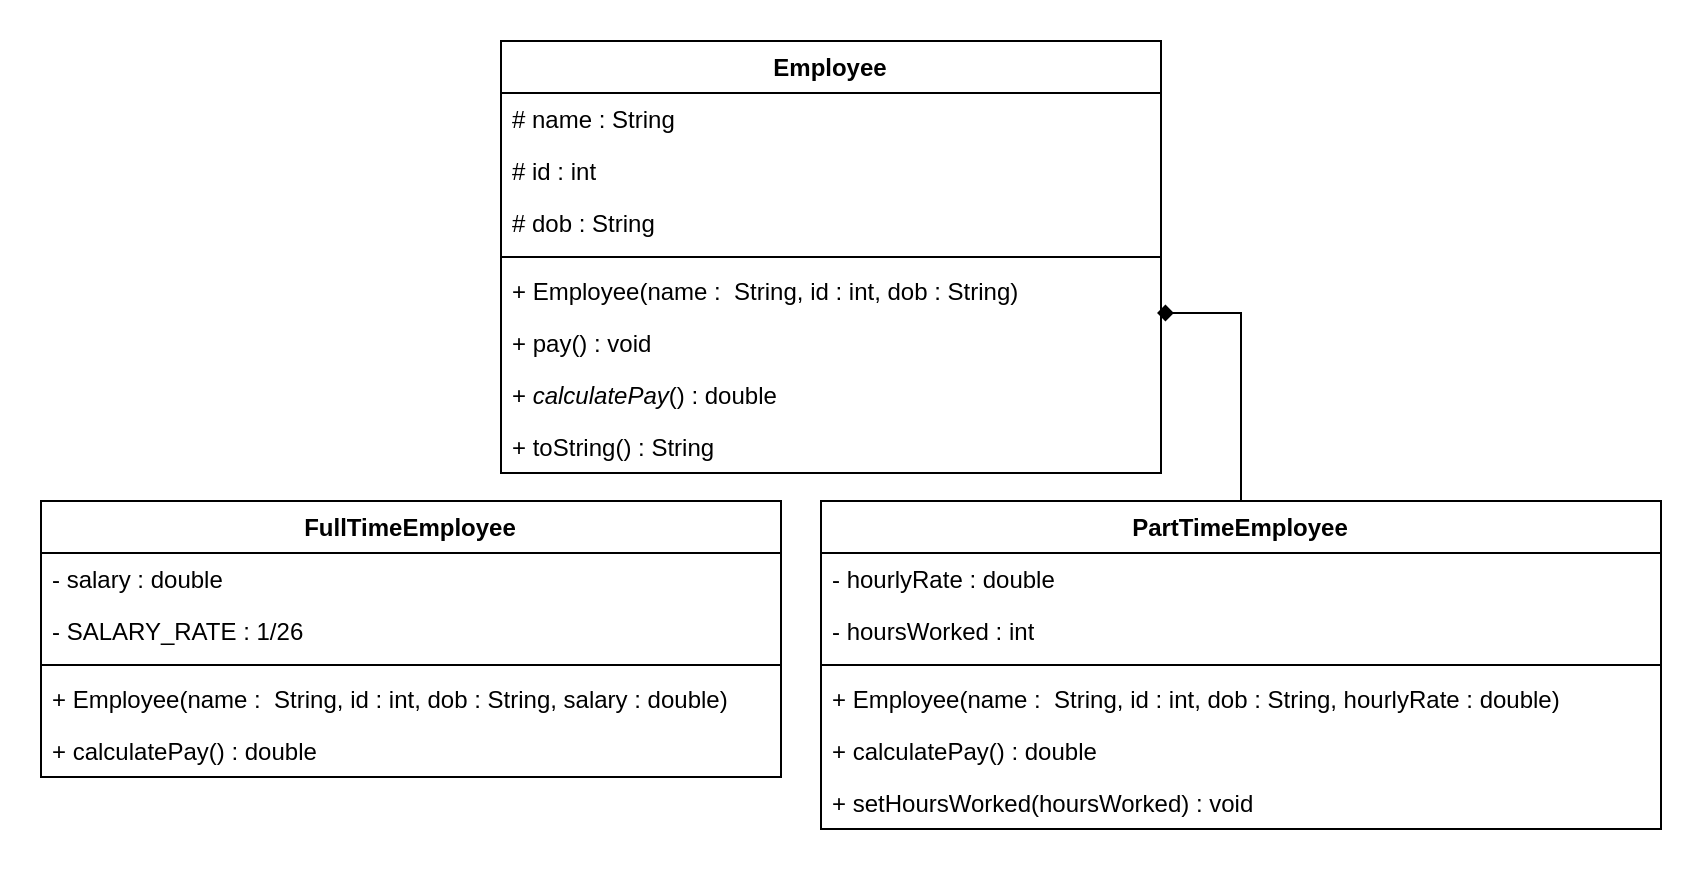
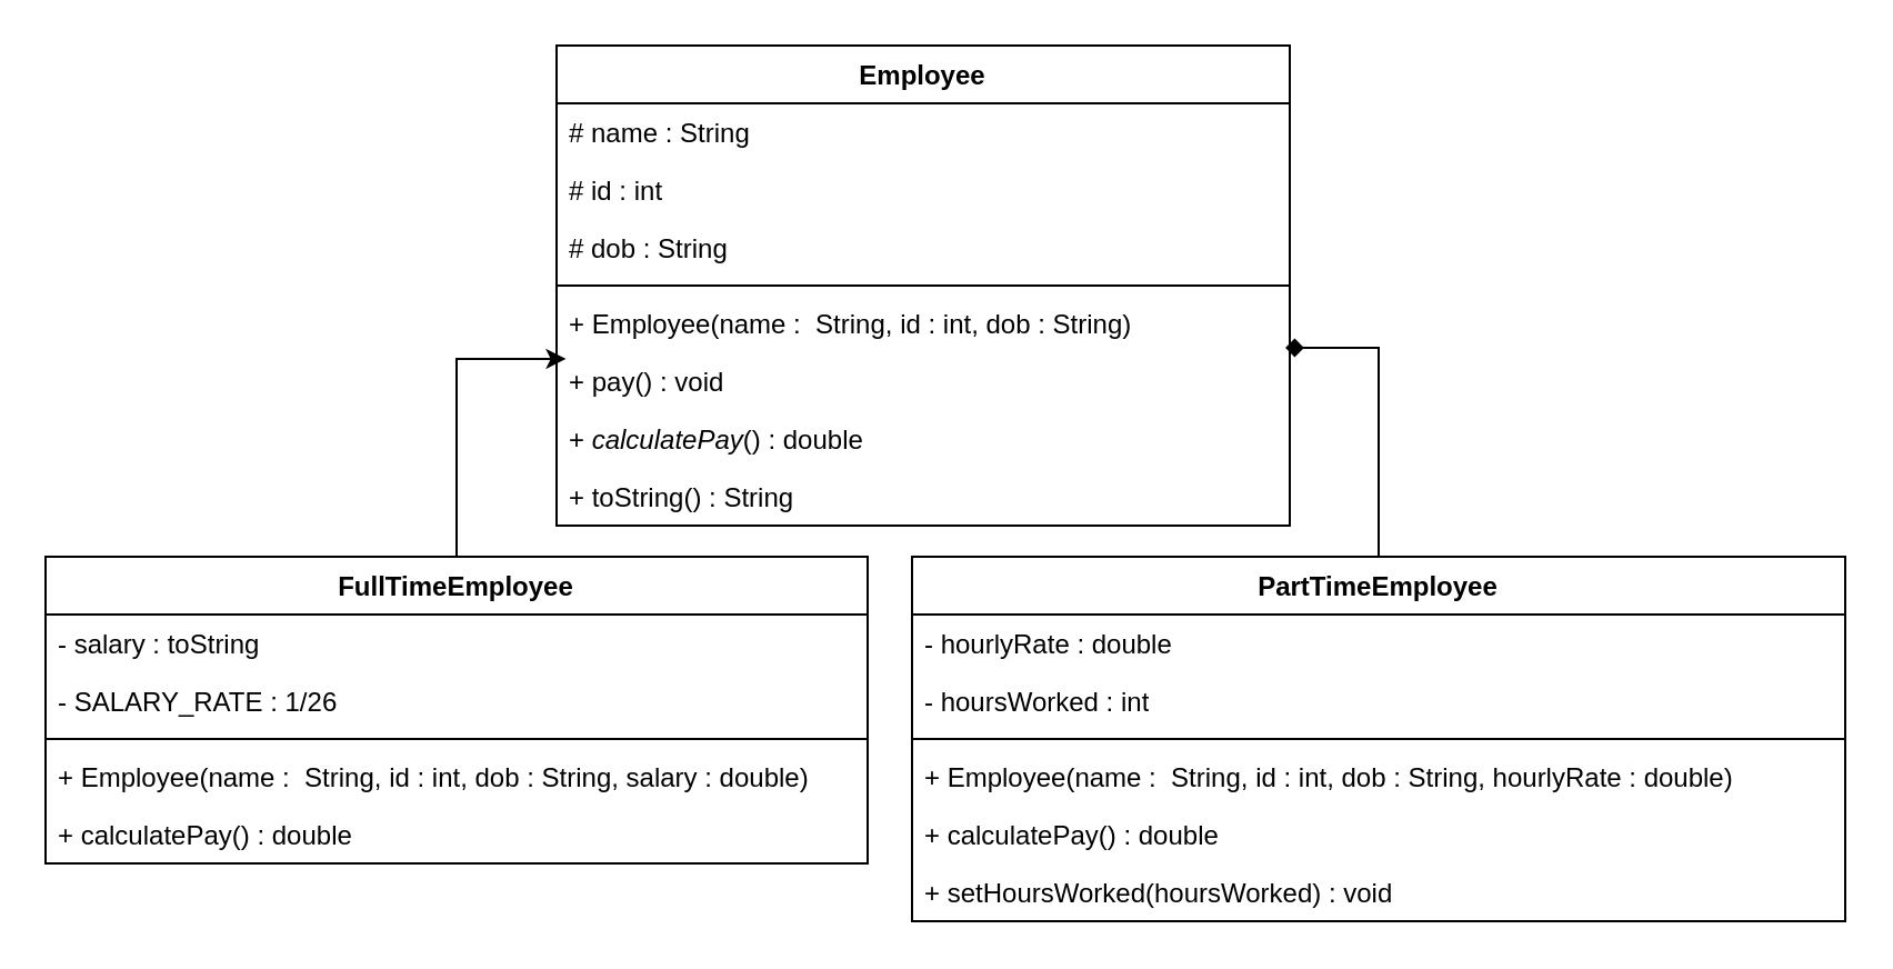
  <mxCell id="0" />
  <mxCell id="1" parent="0" />
  <mxCell id="2" value="Employee" style="swimlane;fontStyle=1;align=center;verticalAlign=top;childLayout=stackLayout;horizontal=1;startSize=26;horizontalStack=0;resizeParent=1;resizeParentMax=0;resizeLast=0;collapsible=1;marginBottom=0;whiteSpace=wrap;html=1;" vertex="1" parent="1"><mxGeometry x="250" y="20" width="330" height="216" as="geometry" /></mxCell>
  <mxCell id="3" value="# name : String" style="text;strokeColor=none;fillColor=none;align=left;verticalAlign=top;spacingLeft=4;spacingRight=4;overflow=hidden;rotatable=0;points=[[0,0.5],[1,0.5]];portConstraint=eastwest;whiteSpace=wrap;html=1;" vertex="1" parent="2"><mxGeometry y="26" width="330" height="26" as="geometry" /></mxCell>
  <mxCell id="4" value="#&amp;nbsp;id : int" style="text;strokeColor=none;fillColor=none;align=left;verticalAlign=top;spacingLeft=4;spacingRight=4;overflow=hidden;rotatable=0;points=[[0,0.5],[1,0.5]];portConstraint=eastwest;whiteSpace=wrap;html=1;" vertex="1" parent="2"><mxGeometry y="52" width="330" height="26" as="geometry" /></mxCell>
  <mxCell id="5" value="#&amp;nbsp;dob : String" style="text;strokeColor=none;fillColor=none;align=left;verticalAlign=top;spacingLeft=4;spacingRight=4;overflow=hidden;rotatable=0;points=[[0,0.5],[1,0.5]];portConstraint=eastwest;whiteSpace=wrap;html=1;" vertex="1" parent="2"><mxGeometry y="78" width="330" height="26" as="geometry" /></mxCell>
  <mxCell id="6" value="" style="line;strokeWidth=1;fillColor=none;align=left;verticalAlign=middle;spacingTop=-1;spacingLeft=3;spacingRight=3;rotatable=0;labelPosition=right;points=[];portConstraint=eastwest;strokeColor=inherit;" vertex="1" parent="2"><mxGeometry y="104" width="330" height="8" as="geometry" /></mxCell>
  <mxCell id="7" value="+ Employee(name :&amp;nbsp; String, id : int, dob : String)" style="text;strokeColor=none;fillColor=none;align=left;verticalAlign=top;spacingLeft=4;spacingRight=4;overflow=hidden;rotatable=0;points=[[0,0.5],[1,0.5]];portConstraint=eastwest;whiteSpace=wrap;html=1;" vertex="1" parent="2"><mxGeometry y="112" width="330" height="26" as="geometry" /></mxCell>
  <mxCell id="8" value="+ pay() : void" style="text;strokeColor=none;fillColor=none;align=left;verticalAlign=top;spacingLeft=4;spacingRight=4;overflow=hidden;rotatable=0;points=[[0,0.5],[1,0.5]];portConstraint=eastwest;whiteSpace=wrap;html=1;" vertex="1" parent="2"><mxGeometry y="138" width="330" height="26" as="geometry" /></mxCell>
  <mxCell id="9" value="+ &lt;i&gt;calculatePay&lt;/i&gt;() : double" style="text;strokeColor=none;fillColor=none;align=left;verticalAlign=top;spacingLeft=4;spacingRight=4;overflow=hidden;rotatable=0;points=[[0,0.5],[1,0.5]];portConstraint=eastwest;whiteSpace=wrap;html=1;" vertex="1" parent="2"><mxGeometry y="164" width="330" height="26" as="geometry" /></mxCell>
  <mxCell id="10" value="+ toString() : String" style="text;strokeColor=none;fillColor=none;align=left;verticalAlign=top;spacingLeft=4;spacingRight=4;overflow=hidden;rotatable=0;points=[[0,0.5],[1,0.5]];portConstraint=eastwest;whiteSpace=wrap;html=1;" vertex="1" parent="2"><mxGeometry y="190" width="330" height="26" as="geometry" /></mxCell>
  <mxCell id="11" value="FullTimeEmployee" style="swimlane;fontStyle=1;align=center;verticalAlign=top;childLayout=stackLayout;horizontal=1;startSize=26;horizontalStack=0;resizeParent=1;resizeParentMax=0;resizeLast=0;collapsible=1;marginBottom=0;whiteSpace=wrap;html=1;" vertex="1" parent="1"><mxGeometry x="20" y="250" width="370" height="138" as="geometry" /></mxCell>
- <mxCell id="12" value="- salary : double" style="text;strokeColor=none;fillColor=none;align=left;verticalAlign=top;spacingLeft=4;spacingRight=4;overflow=hidden;rotatable=0;points=[[0,0.5],[1,0.5]];portConstraint=eastwest;whiteSpace=wrap;html=1;" vertex="1" parent="11"><mxGeometry y="26" width="370" height="26" as="geometry" /></mxCell>
+ <mxCell id="12" value="- salary : toString" style="text;strokeColor=none;fillColor=none;align=left;verticalAlign=top;spacingLeft=4;spacingRight=4;overflow=hidden;rotatable=0;points=[[0,0.5],[1,0.5]];portConstraint=eastwest;whiteSpace=wrap;html=1;" vertex="1" parent="11"><mxGeometry y="26" width="370" height="26" as="geometry" /></mxCell>
  <mxCell id="13" value="- SALARY_RATE : 1/26" style="text;strokeColor=none;fillColor=none;align=left;verticalAlign=top;spacingLeft=4;spacingRight=4;overflow=hidden;rotatable=0;points=[[0,0.5],[1,0.5]];portConstraint=eastwest;whiteSpace=wrap;html=1;" vertex="1" parent="11"><mxGeometry y="52" width="370" height="26" as="geometry" /></mxCell>
  <mxCell id="14" value="" style="line;strokeWidth=1;fillColor=none;align=left;verticalAlign=middle;spacingTop=-1;spacingLeft=3;spacingRight=3;rotatable=0;labelPosition=right;points=[];portConstraint=eastwest;strokeColor=inherit;" vertex="1" parent="11"><mxGeometry y="78" width="370" height="8" as="geometry" /></mxCell>
  <mxCell id="15" value="+ Employee(name :&amp;nbsp; String, id : int, dob : String, salary : double)" style="text;strokeColor=none;fillColor=none;align=left;verticalAlign=top;spacingLeft=4;spacingRight=4;overflow=hidden;rotatable=0;points=[[0,0.5],[1,0.5]];portConstraint=eastwest;whiteSpace=wrap;html=1;" vertex="1" parent="11"><mxGeometry y="86" width="370" height="26" as="geometry" /></mxCell>
  <mxCell id="16" value="+ calculatePay() : double" style="text;strokeColor=none;fillColor=none;align=left;verticalAlign=top;spacingLeft=4;spacingRight=4;overflow=hidden;rotatable=0;points=[[0,0.5],[1,0.5]];portConstraint=eastwest;whiteSpace=wrap;html=1;" vertex="1" parent="11"><mxGeometry y="112" width="370" height="26" as="geometry" /></mxCell>
  <mxCell id="17" value="PartTimeEmployee" style="swimlane;fontStyle=1;align=center;verticalAlign=top;childLayout=stackLayout;horizontal=1;startSize=26;horizontalStack=0;resizeParent=1;resizeParentMax=0;resizeLast=0;collapsible=1;marginBottom=0;whiteSpace=wrap;html=1;" vertex="1" parent="1"><mxGeometry x="410" y="250" width="420" height="164" as="geometry" /></mxCell>
  <mxCell id="18" value="- hourlyRate : double" style="text;strokeColor=none;fillColor=none;align=left;verticalAlign=top;spacingLeft=4;spacingRight=4;overflow=hidden;rotatable=0;points=[[0,0.5],[1,0.5]];portConstraint=eastwest;whiteSpace=wrap;html=1;" vertex="1" parent="17"><mxGeometry y="26" width="420" height="26" as="geometry" /></mxCell>
  <mxCell id="19" value="- hoursWorked : int" style="text;strokeColor=none;fillColor=none;align=left;verticalAlign=top;spacingLeft=4;spacingRight=4;overflow=hidden;rotatable=0;points=[[0,0.5],[1,0.5]];portConstraint=eastwest;whiteSpace=wrap;html=1;" vertex="1" parent="17"><mxGeometry y="52" width="420" height="26" as="geometry" /></mxCell>
  <mxCell id="20" value="" style="line;strokeWidth=1;fillColor=none;align=left;verticalAlign=middle;spacingTop=-1;spacingLeft=3;spacingRight=3;rotatable=0;labelPosition=right;points=[];portConstraint=eastwest;strokeColor=inherit;" vertex="1" parent="17"><mxGeometry y="78" width="420" height="8" as="geometry" /></mxCell>
  <mxCell id="21" value="+ Employee(name :&amp;nbsp; String, id : int, dob : String, hourlyRate : double)" style="text;strokeColor=none;fillColor=none;align=left;verticalAlign=top;spacingLeft=4;spacingRight=4;overflow=hidden;rotatable=0;points=[[0,0.5],[1,0.5]];portConstraint=eastwest;whiteSpace=wrap;html=1;" vertex="1" parent="17"><mxGeometry y="86" width="420" height="26" as="geometry" /></mxCell>
  <mxCell id="22" value="+ calculatePay() : double" style="text;strokeColor=none;fillColor=none;align=left;verticalAlign=top;spacingLeft=4;spacingRight=4;overflow=hidden;rotatable=0;points=[[0,0.5],[1,0.5]];portConstraint=eastwest;whiteSpace=wrap;html=1;" vertex="1" parent="17"><mxGeometry y="112" width="420" height="26" as="geometry" /></mxCell>
  <mxCell id="23" value="+ setHoursWorked(hoursWorked) : void" style="text;strokeColor=none;fillColor=none;align=left;verticalAlign=top;spacingLeft=4;spacingRight=4;overflow=hidden;rotatable=0;points=[[0,0.5],[1,0.5]];portConstraint=eastwest;whiteSpace=wrap;html=1;" vertex="1" parent="17"><mxGeometry y="138" width="420" height="26" as="geometry" /></mxCell>
+ <mxCell id="24" style="edgeStyle=orthogonalEdgeStyle;rounded=0;orthogonalLoop=1;jettySize=auto;html=1;exitX=0.5;exitY=0;exitDx=0;exitDy=0;entryX=0.013;entryY=1.115;entryDx=0;entryDy=0;entryPerimeter=0;" edge="1" parent="1" source="11" target="7"><mxGeometry relative="1" as="geometry" /></mxCell>
  <mxCell id="25" style="edgeStyle=orthogonalEdgeStyle;rounded=0;orthogonalLoop=1;jettySize=auto;html=1;exitX=0.5;exitY=0;exitDx=0;exitDy=0;entryX=0.994;entryY=0.923;entryDx=0;entryDy=0;entryPerimeter=0;endArrow=diamond;" edge="1" parent="1" source="17" target="7"><mxGeometry relative="1" as="geometry" /></mxCell>
